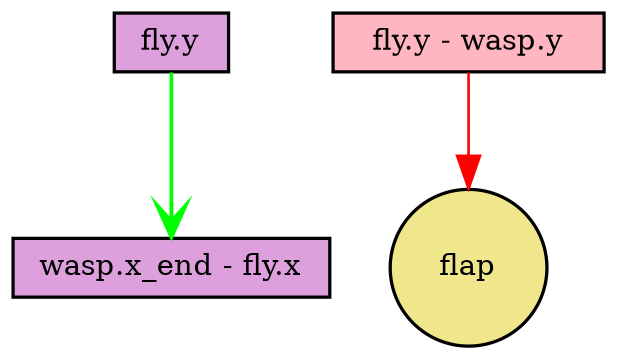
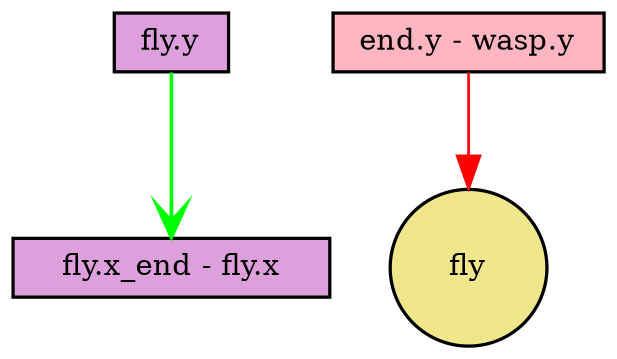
  digraph {
    node [fillcolor=plum fontsize=9 shape=box style=filled]
    edge [style=solid]
    "fly.y" [height=0.2 width=0.2]
-   "wasp.x_end - fly.x" [height=0.2 width=0.2]
-   flap [fillcolor=khaki height=0.2 shape=circle width=0.2]
-   "fly.y - wasp.y" [fillcolor=lightpink height=0.2 width=0.2]
+   "wasp.x_end - fly.x" [height=0.2 width=0.2 label="fly.x_end - fly.x"]
+   flap [fillcolor=khaki height=0.2 shape=circle width=0.2 label=fly]
+   "fly.y - wasp.y" [fillcolor=lightpink height=0.2 width=0.2 label="end.y - wasp.y"]
    "fly.y" -> "wasp.x_end - fly.x" [arrowhead=vee color=green penwidth=1.0988391571442675]
    "fly.y - wasp.y" -> flap [arrowhead=normal color=red penwidth=0.8041447415368642]
  }
